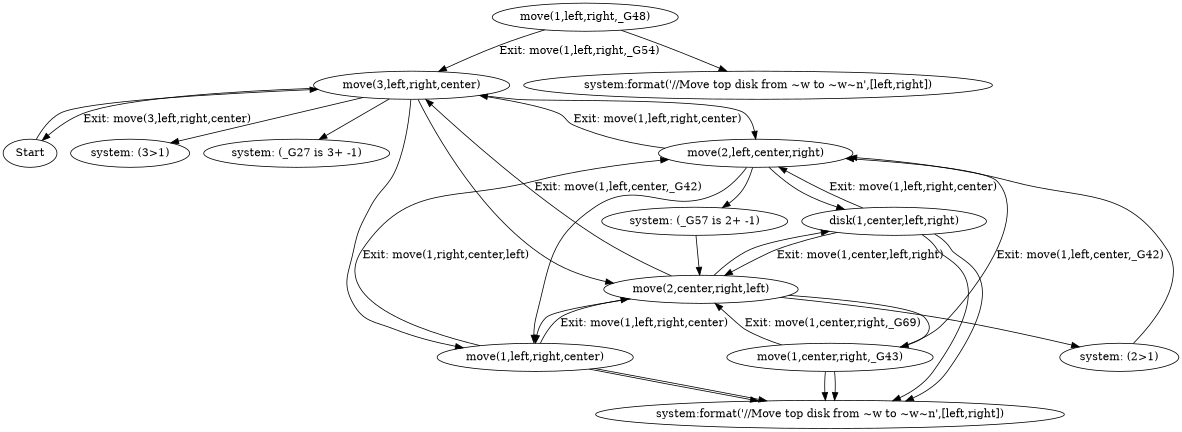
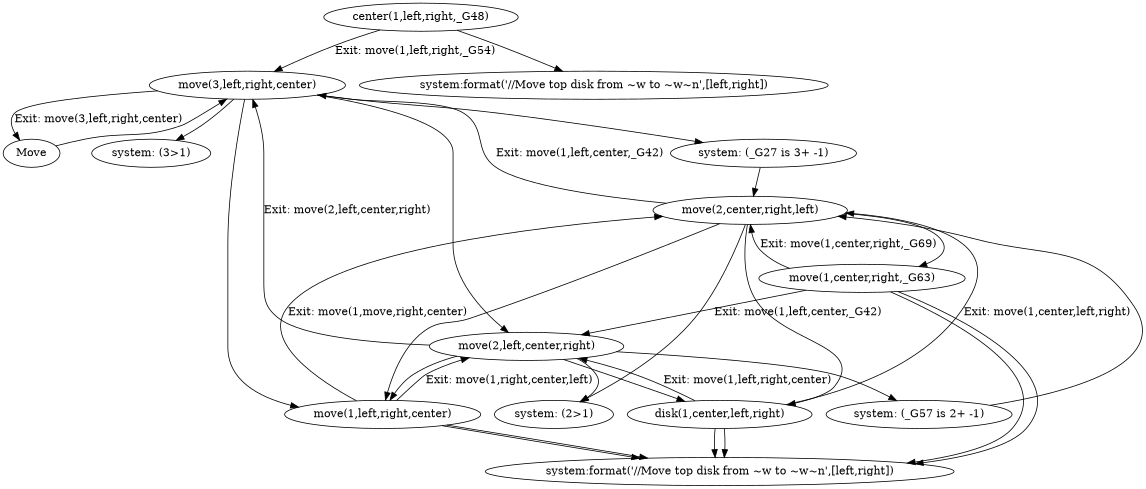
  digraph {
    n1 [label="move(3,left,right,center)"]
-   n2 [label=Start]
+   n2 [label=Move]
    n3 [label="system: (3>1)"]
    n4 [label="system: (_G27 is 3+ -1)"]
    n5 [label="move(2,left,center,right)"]
    n6 [label="move(2,center,right,left)"]
    n7 [label="move(1,left,right,center)"]
    n8 [label="system: (2>1)"]
    n9 [label="system: (_G57 is 2+ -1)"]
    n10 [label="disk(1,center,left,right)"]
-   n11 [label="move(1,left,right,_G48)"]
+   n11 [label="center(1,left,right,_G48)"]
    n12 [label="system:format('//Move top disk from ~w to ~w~n',[left,right])"]
-   n13 [label="move(1,center,right,_G43)"]
+   n13 [label="move(1,center,right,_G63)"]
    n14 [label="system:format('//Move top disk from ~w to ~w~n',[left,right])"]
    n1 -> n2 [label="Exit: move(3,left,right,center)"]
    n1 -> n3
    n1 -> n4
    n1 -> n5
-   n1 -> n6
+   n4 -> n6
    n1 -> n7
    n2 -> n1
-   n5 -> n1 [label="Exit: move(1,left,right,center)"]
+   n5 -> n1 [label="Exit: move(2,left,center,right)"]
    n5 -> n7
-   n8 -> n5
+   n5 -> n8
    n5 -> n9
    n5 -> n10
    n6 -> n1 [label="Exit: move(1,left,center,_G42)"]
    n6 -> n7
    n6 -> n8
    n6 -> n10
    n6 -> n13
    n7 -> n5 [label="Exit: move(1,right,center,left)"]
-   n7 -> n6 [label="Exit: move(1,left,right,center)"]
+   n7 -> n6 [label="Exit: move(1,move,right,center)"]
    n7 -> n14
    n7 -> n14
    n9 -> n6
    n10 -> n5 [label="Exit: move(1,left,right,center)"]
    n10 -> n6 [label="Exit: move(1,center,left,right)"]
    n10 -> n14
    n10 -> n14
    n11 -> n1 [label="Exit: move(1,left,right,_G54)"]
    n11 -> n12
    n13 -> n5 [label="Exit: move(1,left,center,_G42)"]
    n13 -> n6 [label="Exit: move(1,center,right,_G69)"]
    n13 -> n14
    n13 -> n14
  }
